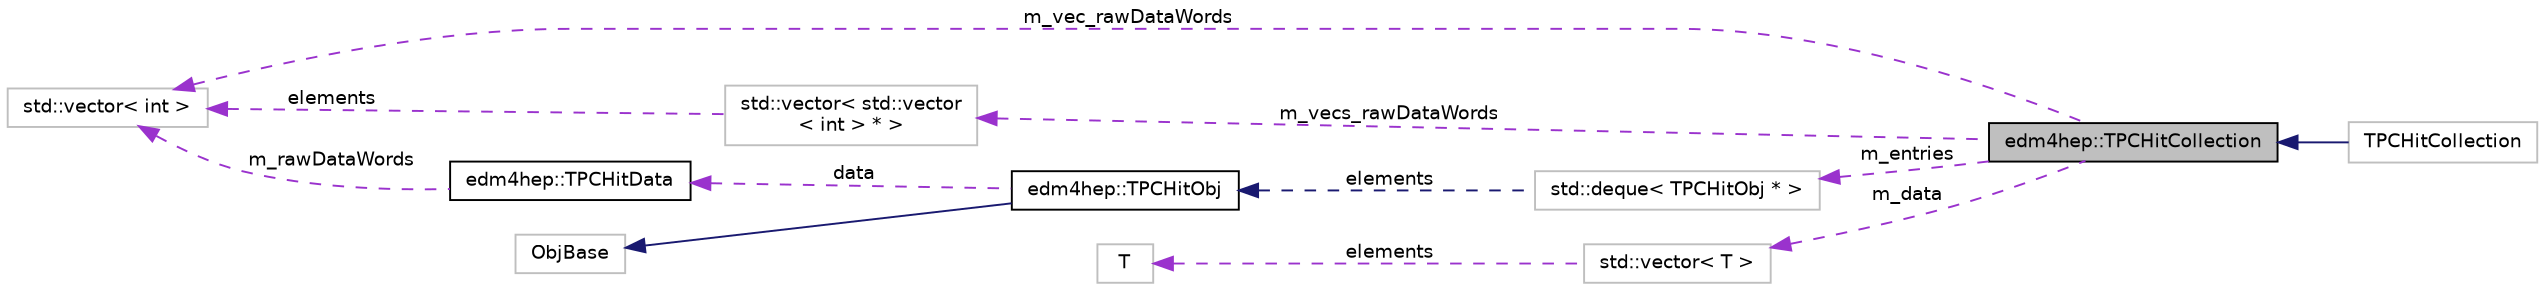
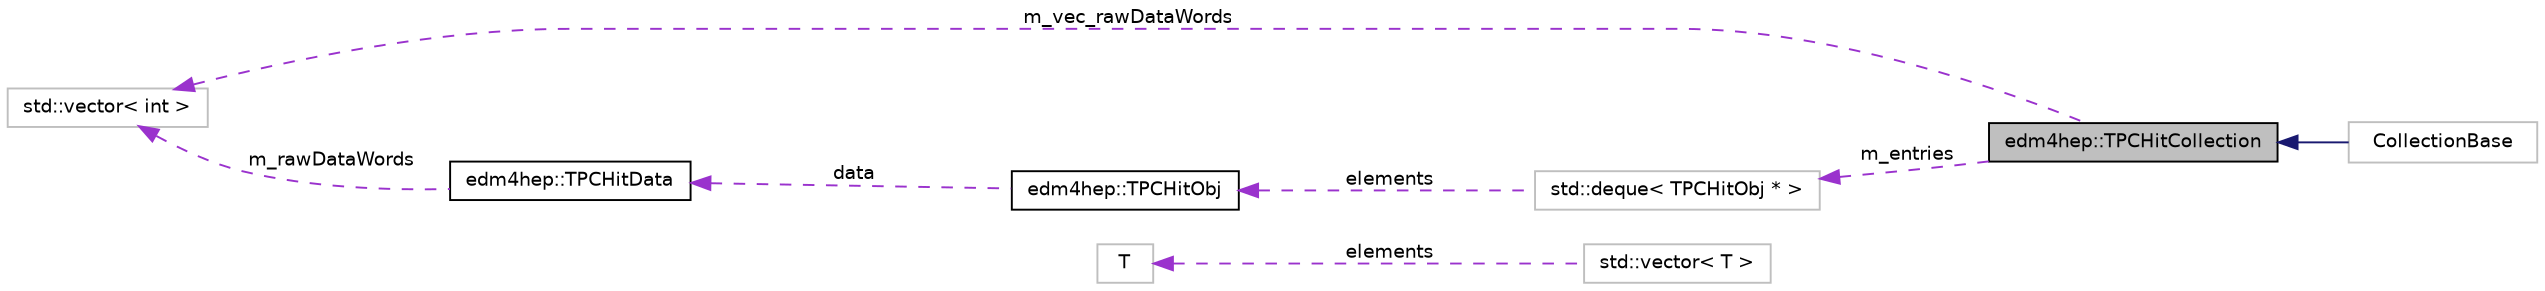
  digraph {
    rankdir=LR
    node [color=grey75 fillcolor=white fontname=Helvetica fontsize=10 shape=record style=filled]
    edge [color=darkorchid3 dir=back fontname=Helvetica fontsize=10 labelfontname=Helvetica labelfontsize=10 style=dashed]
    n1 [color=black fillcolor=grey75 fontcolor=black height=0.2 label="edm4hep::TPCHitCollection" width=0.4]
-   n2 [height=0.2 label=TPCHitCollection width=0.4]
-   n3 [height=0.2 label="std::vector\< std::vector\l\< int \> * \>" width=0.4]
+   n2 [height=0.2 label=CollectionBase width=0.4]
    n4 [height=0.2 label="std::vector\< int \>" width=0.4]
    n5 [color=black height=0.2 label="edm4hep::TPCHitData" width=0.4]
    n6 [color=black height=0.2 label="edm4hep::TPCHitObj" width=0.4]
    n7 [height=0.2 label="std::deque\< TPCHitObj * \>" width=0.4]
-   n8 [height=0.2 label=ObjBase width=0.4]
    n9 [height=0.2 label="std::vector\< T \>" width=0.4]
    n10 [height=0.2 label=T width=0.4]
    n1 -> n2 [color=midnightblue style=solid]
-   n3 -> n1 [label=" m_vecs_rawDataWords"]
    n4 -> n1 [label=" m_vec_rawDataWords"]
-   n4 -> n3 [label=" elements"]
    n4 -> n5 [label=" m_rawDataWords"]
    n5 -> n6 [label=" data"]
-   n6 -> n7 [color=midnightblue label=" elements"]
+   n6 -> n7 [label=" elements"]
    n7 -> n1 [label=" m_entries"]
-   n8 -> n6 [color=midnightblue style=solid]
-   n9 -> n1 [label=" m_data"]
    n10 -> n9 [label=" elements"]
  }
